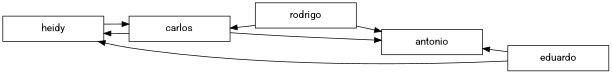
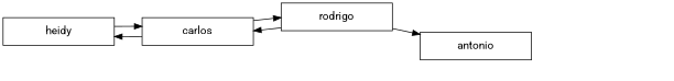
  digraph {
    fontname=Roboto
    rankdir=LR
    node [fontname=Roboto shape=box]
    edge [dir=back fontname=Roboto]
    n1 [label=heidy width=2.0]
    n2 [label=carlos width=2.0]
-   n3 [label=eduardo width=2.0]
    n4 [label=rodrigo width=2.0]
    n5 [label=antonio width=2.0]
    n1 -> n2
    n1 -> n2 [dir=""]
-   n1 -> n3
    n2 -> n4
-   n2 -> n5 [dir=""]
+   n2 -> n4 [dir=""]
    n4 -> n5 [dir=""]
-   n5 -> n3
  }
